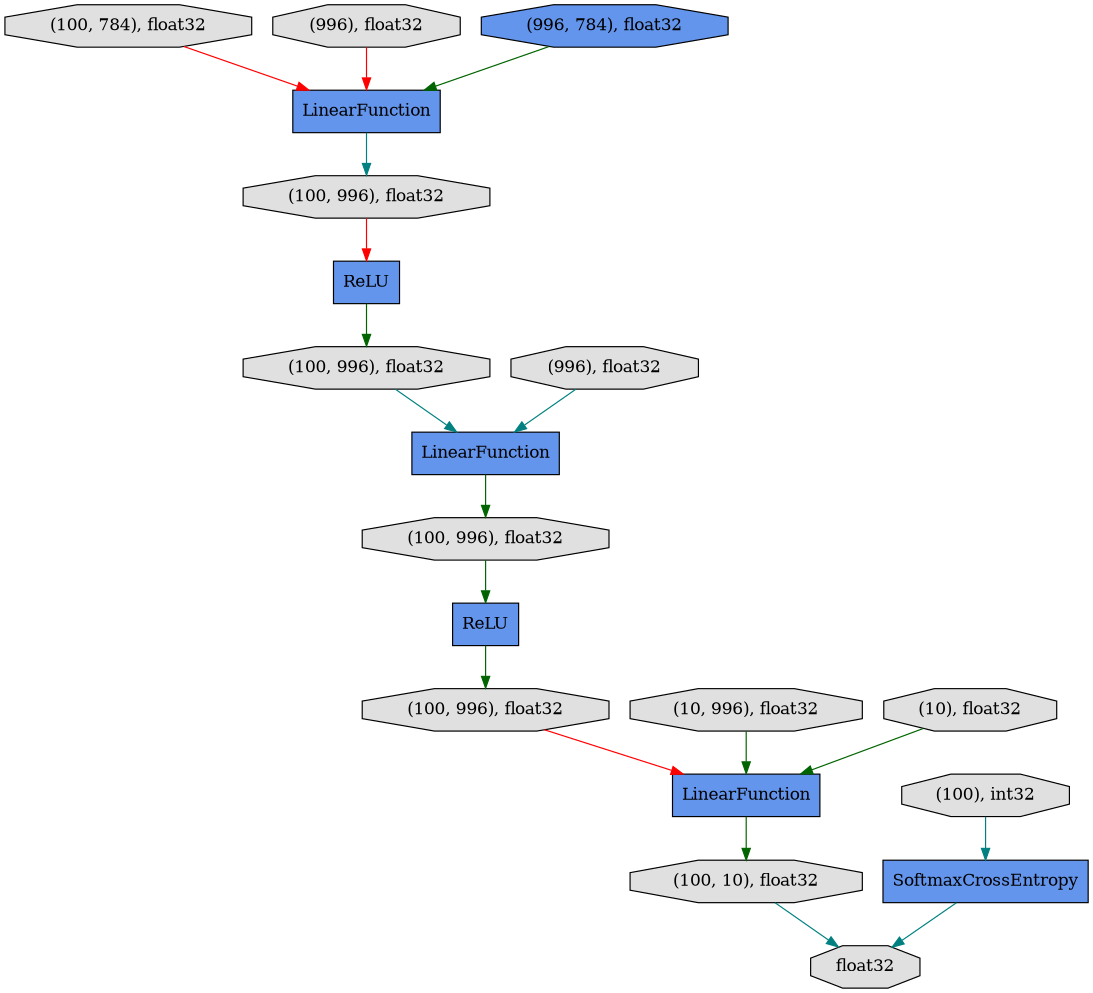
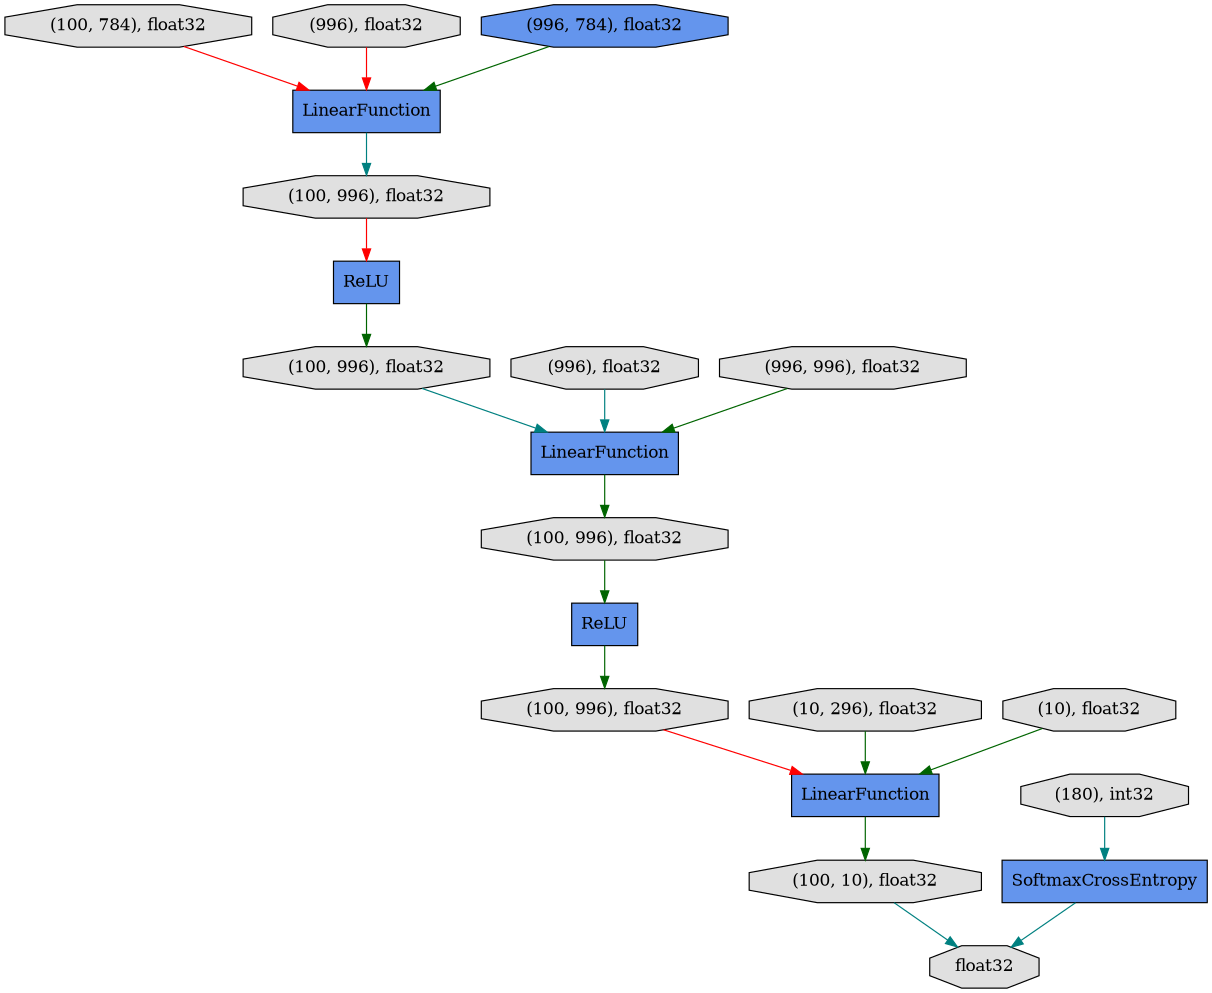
  digraph {
    rankdir=TB
    node [fillcolor="#E0E0E0" shape=octagon style=filled]
    edge [color=darkgreen]
    n1 [label="(100, 784), float32"]
    n2 [fillcolor="#6495ED" label=LinearFunction shape=record]
    n3 [label="(100, 996), float32"]
-   n4 [label="(10, 996), float32"]
+   n4 [label="(10, 296), float32"]
    n5 [fillcolor="#6495ED" label=LinearFunction shape=record]
    n6 [label="(100, 10), float32"]
    n7 [label="(996), float32"]
    n8 [fillcolor="#6495ED" label=ReLU shape=record]
    n9 [label="(100, 996), float32"]
    n10 [label=float32]
    n11 [fillcolor="#6495ED" label="(996, 784), float32"]
    n12 [fillcolor="#6495ED" label=LinearFunction shape=record]
    n13 [fillcolor="#6495ED" label=SoftmaxCrossEntropy shape=record]
    n14 [label="(10), float32"]
    n15 [fillcolor="#6495ED" label=ReLU shape=record]
    n16 [label="(100, 996), float32"]
    n17 [label="(100, 996), float32"]
    n18 [label="(996), float32"]
-   n19 [label="(100), int32"]
+   n19 [label="(180), int32"]
+   n20 [label="(996, 996), float32"]
    n1 -> n2 [color=red]
    n2 -> n3 [color=teal]
    n3 -> n8 [color=red]
    n4 -> n5
    n5 -> n6
    n6 -> n10 [color=teal]
    n7 -> n2 [color=red]
    n8 -> n9
    n9 -> n12 [color=teal]
    n11 -> n2
    n12 -> n17
    n13 -> n10 [color=teal]
    n14 -> n5
    n15 -> n16
    n16 -> n5 [color=red]
    n17 -> n15
    n18 -> n12 [color=teal]
    n19 -> n13 [color=teal]
+   n20 -> n12
  }
